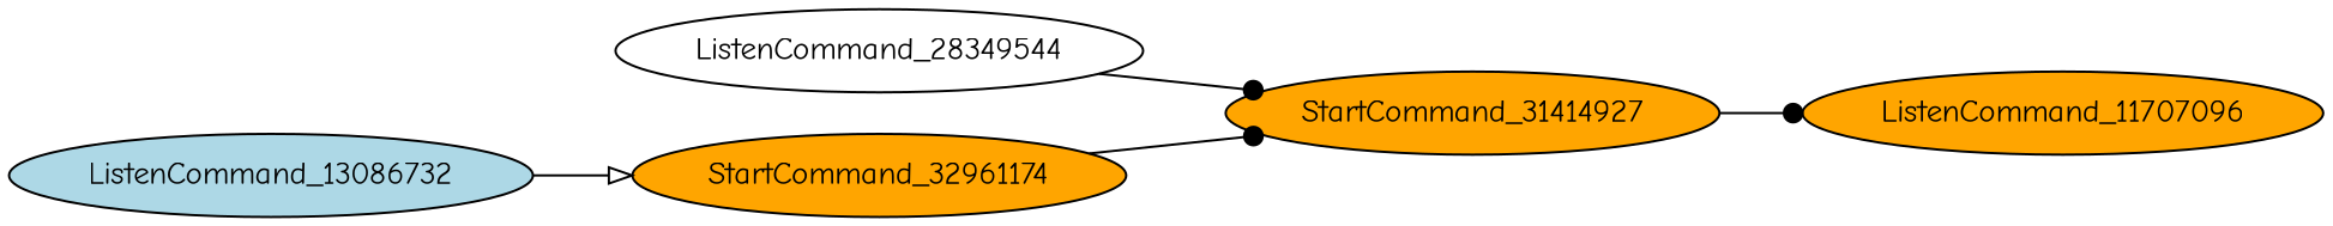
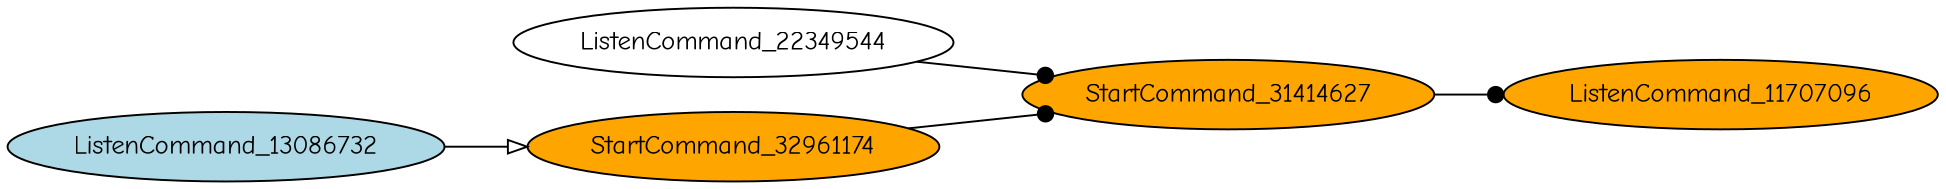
  digraph {
    fontname="Comic Neue"
    rankdir=LR
    node [fillcolor=orange fontname="Comic Neue" style=filled]
    edge [arrowhead=dot fontname="Comic Neue"]
-   StartCommand_31414927
-   ListenCommand_28349544 [fillcolor=white]
+   StartCommand_31414927 [label=StartCommand_31414627]
+   ListenCommand_28349544 [fillcolor=white label=ListenCommand_22349544]
    ListenCommand_11707096
    StartCommand_32961174
    ListenCommand_13086732 [fillcolor=lightblue]
    StartCommand_31414927 -> ListenCommand_11707096
    ListenCommand_28349544 -> StartCommand_31414927
    StartCommand_32961174 -> StartCommand_31414927
    ListenCommand_13086732 -> StartCommand_32961174 [arrowhead=onormal]
  }
